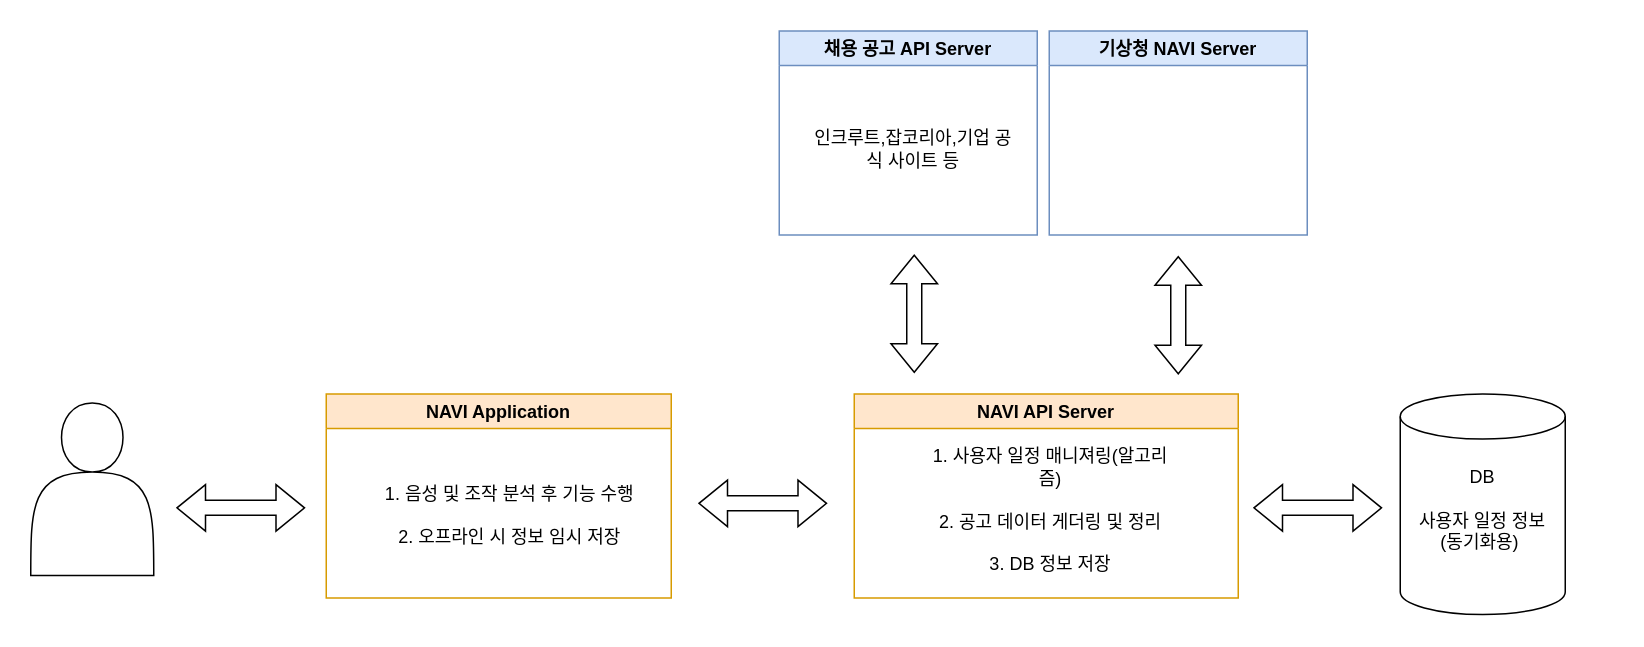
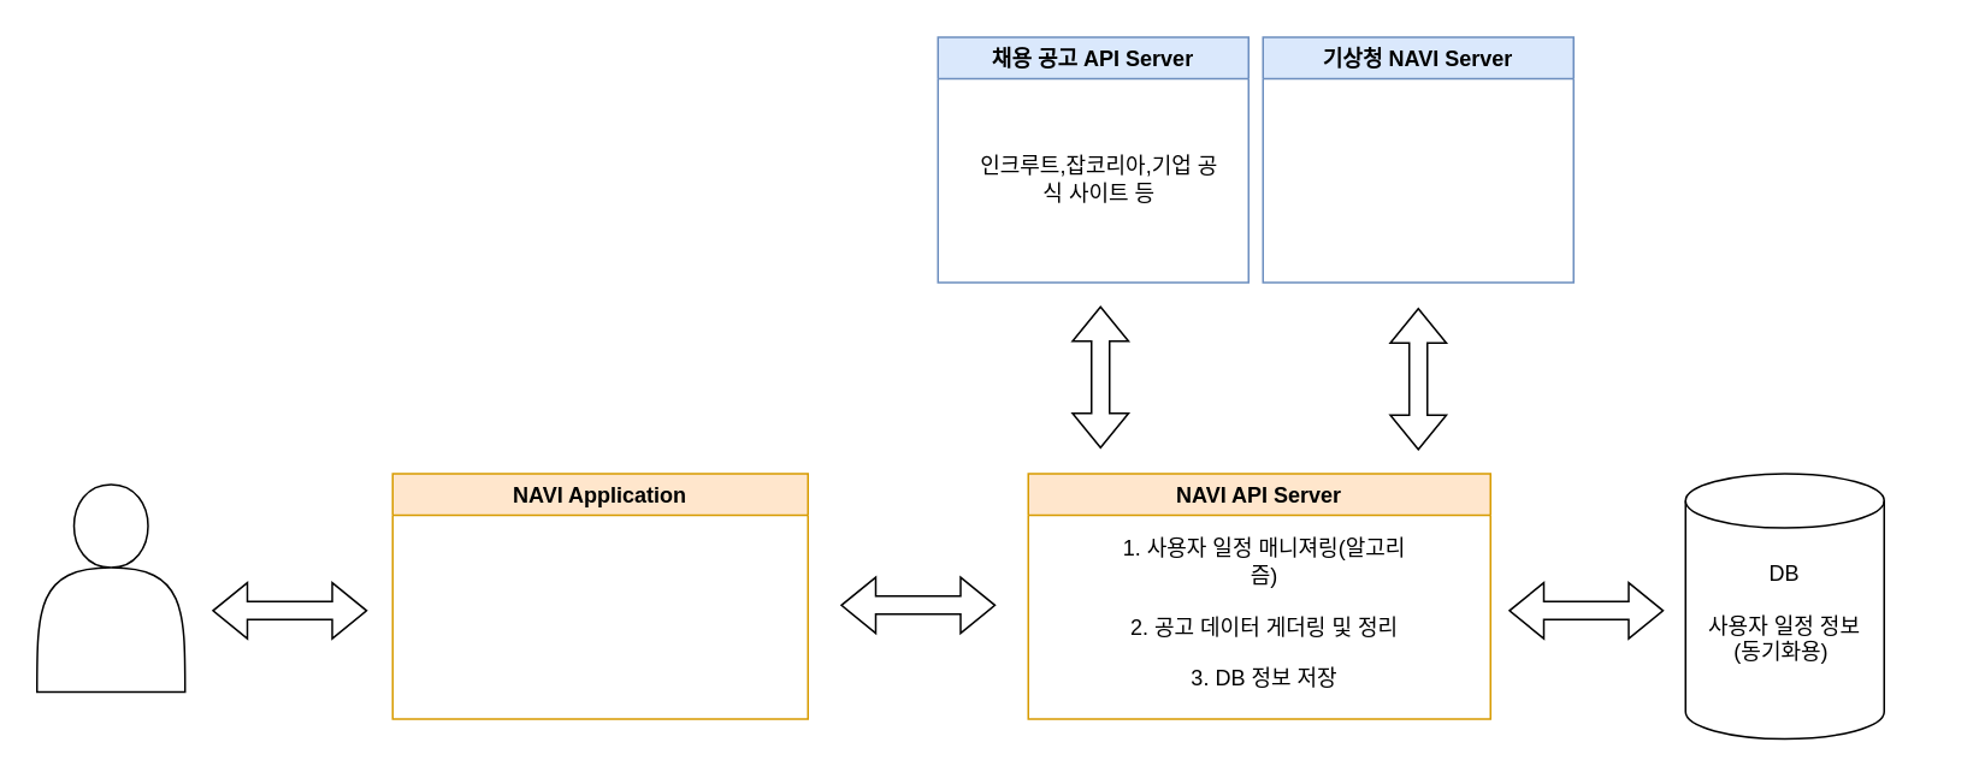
  <mxCell id="0" />
  <mxCell id="1" parent="0" />
  <mxCell id="2" value="채용 공고 API Server" style="swimlane;fillColor=#dae8fc;strokeColor=#6c8ebf;" parent="1" vertex="1"><mxGeometry x="519" y="20" width="172" height="136" as="geometry" /></mxCell>
  <mxCell id="3" value="인크루트,잡코리아,기업 공식 사이트 등" style="text;html=1;strokeColor=none;fillColor=none;align=center;verticalAlign=middle;whiteSpace=wrap;rounded=0;" parent="2" vertex="1"><mxGeometry x="20" y="34" width="139" height="89" as="geometry" /></mxCell>
  <mxCell id="4" value="NAVI Application" style="swimlane;fillColor=#ffe6cc;strokeColor=#d79b00;" parent="1" vertex="1"><mxGeometry x="217" y="262" width="230" height="136" as="geometry" /></mxCell>
- <mxCell id="5" value="1. 음성 및 조작 분석 후 기능 수행&lt;br&gt;&lt;br&gt;2. 오프라인 시 정보 임시 저장" style="text;html=1;strokeColor=none;fillColor=none;align=center;verticalAlign=middle;whiteSpace=wrap;rounded=0;" parent="4" vertex="1"><mxGeometry x="29" y="39" width="187" height="83" as="geometry" /></mxCell>
  <mxCell id="6" value="NAVI API Server" style="swimlane;fillColor=#ffe6cc;strokeColor=#d79b00;" parent="1" vertex="1"><mxGeometry x="569" y="262" width="256" height="136" as="geometry" /></mxCell>
  <mxCell id="7" value="1. 사용자 일정 매니져링(알고리즘)&lt;br&gt;&lt;br&gt;2. 공고 데이터 게더링 및 정리&lt;br&gt;&lt;br&gt;3. DB 정보 저장" style="text;html=1;strokeColor=none;fillColor=none;align=center;verticalAlign=middle;whiteSpace=wrap;rounded=0;" parent="6" vertex="1"><mxGeometry x="45" y="36" width="172" height="83" as="geometry" /></mxCell>
  <mxCell id="8" value="" style="shape=actor;whiteSpace=wrap;html=1;" parent="1" vertex="1"><mxGeometry x="20" y="268" width="82" height="115" as="geometry" /></mxCell>
  <mxCell id="9" value="" style="shape=cylinder3;whiteSpace=wrap;html=1;boundedLbl=1;backgroundOutline=1;size=15;" parent="1" vertex="1"><mxGeometry x="933" y="262" width="110" height="147" as="geometry" /></mxCell>
  <mxCell id="10" value="DB&lt;br&gt;&lt;br&gt;사용자 일정 정보&lt;br&gt;(동기화용)&amp;nbsp;" style="text;html=1;strokeColor=none;fillColor=none;align=center;verticalAlign=middle;whiteSpace=wrap;rounded=0;" parent="1" vertex="1"><mxGeometry x="902" y="297" width="172" height="83" as="geometry" /></mxCell>
  <mxCell id="11" value="" style="shape=flexArrow;endArrow=classic;startArrow=classic;html=1;rounded=0;" parent="1" edge="1"><mxGeometry width="100" height="100" relative="1" as="geometry"><mxPoint x="609" y="248" as="sourcePoint" /><mxPoint x="609" y="169" as="targetPoint" /></mxGeometry></mxCell>
  <mxCell id="12" value="" style="shape=flexArrow;endArrow=classic;startArrow=classic;html=1;rounded=0;" parent="1" edge="1"><mxGeometry width="100" height="100" relative="1" as="geometry"><mxPoint x="465" y="334.91" as="sourcePoint" /><mxPoint x="551" y="334.91" as="targetPoint" /></mxGeometry></mxCell>
  <mxCell id="13" value="" style="shape=flexArrow;endArrow=classic;startArrow=classic;html=1;rounded=0;" parent="1" edge="1"><mxGeometry width="100" height="100" relative="1" as="geometry"><mxPoint x="835" y="337.91" as="sourcePoint" /><mxPoint x="921" y="337.91" as="targetPoint" /></mxGeometry></mxCell>
  <mxCell id="14" value="" style="shape=flexArrow;endArrow=classic;startArrow=classic;html=1;rounded=0;" parent="1" edge="1"><mxGeometry width="100" height="100" relative="1" as="geometry"><mxPoint x="117" y="337.91" as="sourcePoint" /><mxPoint x="203" y="337.91" as="targetPoint" /></mxGeometry></mxCell>
  <mxCell id="15" value="기상청 NAVI Server" style="swimlane;fillColor=#dae8fc;strokeColor=#6c8ebf;" vertex="1" parent="1"><mxGeometry x="699" y="20" width="172" height="136" as="geometry" /></mxCell>
  <mxCell id="16" value="" style="shape=flexArrow;endArrow=classic;startArrow=classic;html=1;rounded=0;" edge="1" parent="1"><mxGeometry width="100" height="100" relative="1" as="geometry"><mxPoint x="785" y="249" as="sourcePoint" /><mxPoint x="785" y="170" as="targetPoint" /></mxGeometry></mxCell>
